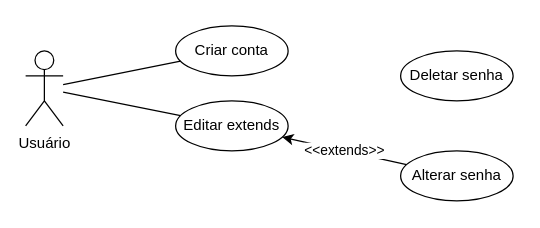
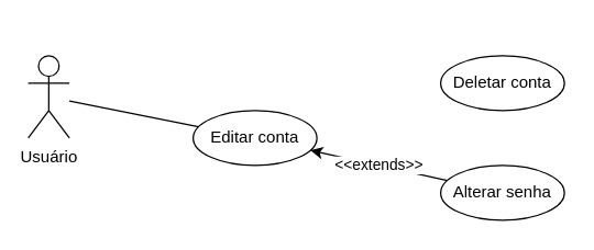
  <mxCell id="0" />
  <mxCell id="1" parent="0" />
- <mxCell id="2" value="Criar conta" style="ellipse;whiteSpace=wrap;html=1;" vertex="1" parent="1"><mxGeometry x="140" y="20" width="90" height="40" as="geometry" /></mxCell>
- <mxCell id="3" value="Editar extends" style="ellipse;whiteSpace=wrap;html=1;" vertex="1" parent="1"><mxGeometry x="140" y="80" width="90" height="40" as="geometry" /></mxCell>
+ <mxCell id="3" value="Editar conta" style="ellipse;whiteSpace=wrap;html=1;" vertex="1" parent="1"><mxGeometry x="140" y="80" width="90" height="40" as="geometry" /></mxCell>
  <mxCell id="4" value="" style="endArrow=classic;html=1;rounded=0;" edge="1" parent="1" source="6" target="3"><mxGeometry relative="1" as="geometry"><mxPoint x="280" y="190" as="sourcePoint" /><mxPoint x="250" y="200" as="targetPoint" /></mxGeometry></mxCell>
  <mxCell id="5" value="&amp;lt;&amp;lt;extends&amp;gt;&amp;gt;" style="edgeLabel;resizable=0;html=1;align=center;verticalAlign=middle;" connectable="0" vertex="1" parent="4"><mxGeometry relative="1" as="geometry" /></mxCell>
  <mxCell id="6" value="Alterar senha" style="ellipse;whiteSpace=wrap;html=1;" vertex="1" parent="1"><mxGeometry x="320" y="120" width="90" height="40" as="geometry" /></mxCell>
- <mxCell id="7" value="Deletar senha" style="ellipse;whiteSpace=wrap;html=1;" vertex="1" parent="1"><mxGeometry x="320" y="40" width="90" height="40" as="geometry" /></mxCell>
+ <mxCell id="7" value="Deletar conta" style="ellipse;whiteSpace=wrap;html=1;" vertex="1" parent="1"><mxGeometry x="320" y="40" width="90" height="40" as="geometry" /></mxCell>
  <mxCell id="8" value="Usuário" style="shape=umlActor;verticalLabelPosition=bottom;verticalAlign=top;html=1;outlineConnect=0;" vertex="1" parent="1"><mxGeometry x="20" y="40" width="30" height="60" as="geometry" /></mxCell>
  <mxCell id="9" value="" style="endArrow=none;html=1;rounded=0;" edge="1" parent="1" source="8" target="3"><mxGeometry width="50" height="50" relative="1" as="geometry"><mxPoint x="170" y="230" as="sourcePoint" /><mxPoint x="220" y="180" as="targetPoint" /></mxGeometry></mxCell>
- <mxCell id="10" value="" style="endArrow=none;html=1;rounded=0;" edge="1" parent="1" source="8" target="2"><mxGeometry width="50" height="50" relative="1" as="geometry"><mxPoint x="-50" y="82" as="sourcePoint" /><mxPoint x="151" y="105" as="targetPoint" /></mxGeometry></mxCell>
